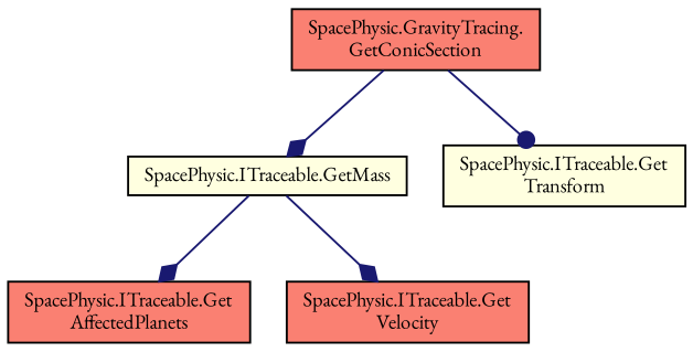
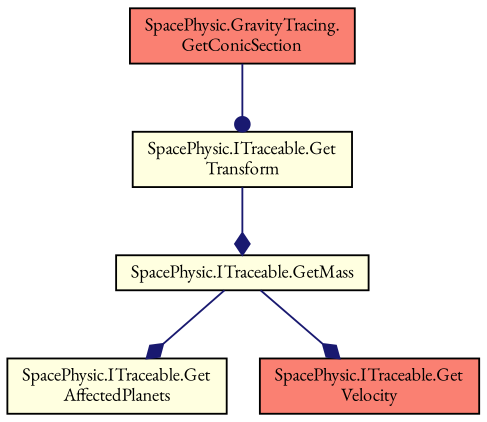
  digraph {
    fontname="EB Garamond"
    rankdir=TB
    node [color=black fillcolor=salmon fontname="EB Garamond" fontsize=10 shape=record style=filled]
    edge [arrowhead=diamond color=midnightblue fontname="EB Garamond" fontsize=10 labelfontname=Helvetica labelfontsize=10 style=solid]
    n1 [fontcolor=black height=0.2 label="SpacePhysic.GravityTracing.\lGetConicSection" width=0.4]
    n2 [fillcolor=lightyellow height=0.2 label="SpacePhysic.ITraceable.GetMass" width=0.4]
    n3 [fillcolor=lightyellow height=0.2 label="SpacePhysic.ITraceable.Get\lTransform" width=0.4]
-   n4 [height=0.2 label="SpacePhysic.ITraceable.Get\lAffectedPlanets" width=0.4]
+   n4 [fillcolor=lightyellow height=0.2 label="SpacePhysic.ITraceable.Get\lAffectedPlanets" width=0.4]
    n5 [height=0.2 label="SpacePhysic.ITraceable.Get\lVelocity" width=0.4]
-   n1 -> n2
+   n3 -> n2
    n1 -> n3 [arrowhead=dot]
    n2 -> n4
    n2 -> n5
  }
